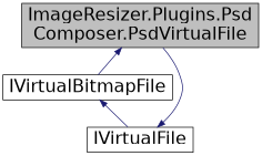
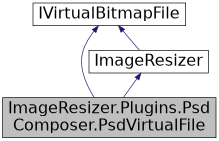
  digraph {
    node [color=black fillcolor=white fontname=Helvetica fontsize=24 shape=record style=filled]
    edge [color=midnightblue dir=back fontname=Helvetica fontsize=24 labelfontname=Helvetica labelfontsize=24 style=solid]
    n1 [fillcolor=grey75 fontcolor=black height=0.2 label="ImageResizer.Plugins.Psd\lComposer.PsdVirtualFile" width=0.4]
-   n2 [height=0.2 label=IVirtualFile width=0.4]
+   n2 [height=0.2 label=ImageResizer width=0.4]
    n3 [height=0.2 label=IVirtualBitmapFile width=0.4]
    n2 -> n1
-   n1 -> n3
+   n3 -> n1
    n3 -> n2
  }
